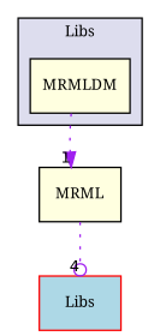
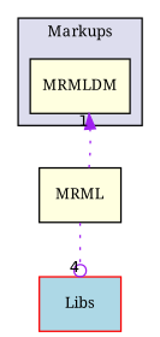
  digraph {
    compound=true
    fontname="Noto Serif"
    node [fillcolor=lightyellow fontname="Noto Serif" fontsize=10 shape=box style=filled]
    edge [color=purple fontname="Noto Serif" labeldistance=1.5 labelfontname=Helvetica labelfontsize=10 style=dotted]
    n1 [label=MRMLDM pencolor=black]
    n2 [label=MRML]
    n3 [color=red fillcolor=lightblue label=Libs]
    subgraph cluster_1 {
      bgcolor="#ddddee"
      fontsize=10
-     label=Libs
+     label=Markups
      pencolor=black
      n1
    }
-   n1 -> n2 [arrowhead=normal headlabel=1]
+   n2 -> n1 [arrowhead=normal headlabel=1]
    n2 -> n3 [arrowhead=odot headlabel=4]
  }
